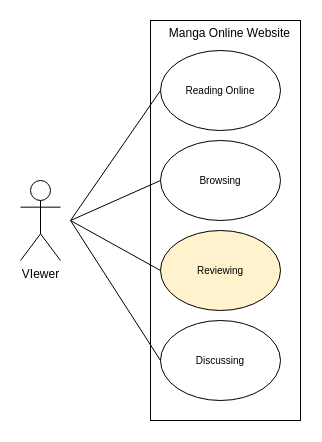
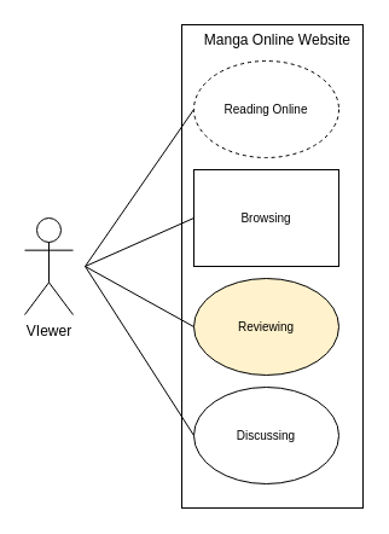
  <mxCell id="0" />
  <mxCell id="1" parent="0" />
  <mxCell id="2" value="Manga Online Website" style="rounded=0;whiteSpace=wrap;html=1;align=right;labelPosition=left;verticalLabelPosition=top;verticalAlign=bottom;horizontal=1;spacing=-20;spacingLeft=0;spacingRight=-120;" parent="1" vertex="1"><mxGeometry x="150" y="20" width="150" height="400" as="geometry" /></mxCell>
- <mxCell id="3" value="&lt;font size=&quot;1&quot;&gt;Reading Online&lt;/font&gt;" style="ellipse;whiteSpace=wrap;html=1;" parent="1" vertex="1"><mxGeometry x="160" y="50" width="120" height="80" as="geometry" /></mxCell>
- <mxCell id="4" value="&lt;font size=&quot;1&quot;&gt;Browsing&lt;/font&gt;" style="ellipse;whiteSpace=wrap;html=1;" parent="1" vertex="1"><mxGeometry x="160" y="140" width="120" height="80" as="geometry" /></mxCell>
+ <mxCell id="3" value="&lt;font size=&quot;1&quot;&gt;Reading Online&lt;/font&gt;" style="ellipse;whiteSpace=wrap;html=1;dashed=1;" parent="1" vertex="1"><mxGeometry x="160" y="50" width="120" height="80" as="geometry" /></mxCell>
+ <mxCell id="4" value="&lt;font size=&quot;1&quot;&gt;Browsing&lt;/font&gt;" style="whiteSpace=wrap;html=1;rounded=0;" parent="1" vertex="1"><mxGeometry x="160" y="140" width="120" height="80" as="geometry" /></mxCell>
  <mxCell id="5" value="&lt;font size=&quot;1&quot;&gt;Discussing&lt;/font&gt;" style="ellipse;whiteSpace=wrap;html=1;" parent="1" vertex="1"><mxGeometry x="160" y="320" width="120" height="80" as="geometry" /></mxCell>
  <mxCell id="6" value="&lt;font size=&quot;1&quot;&gt;Reviewing&lt;/font&gt;" style="ellipse;whiteSpace=wrap;html=1;fillColor=#fff2cc;" parent="1" vertex="1"><mxGeometry x="160" y="230" width="120" height="80" as="geometry" /></mxCell>
  <mxCell id="7" value="VIewer" style="shape=umlActor;verticalLabelPosition=bottom;verticalAlign=top;html=1;outlineConnect=0;" parent="1" vertex="1"><mxGeometry x="20" y="180" width="40" height="80" as="geometry" /></mxCell>
  <mxCell id="8" value="" style="endArrow=none;html=1;entryX=0;entryY=0.5;entryDx=0;entryDy=0;" parent="1" target="4" edge="1"><mxGeometry width="50" height="50" relative="1" as="geometry"><mxPoint x="70" y="220" as="sourcePoint" /><mxPoint x="190" y="160" as="targetPoint" /></mxGeometry></mxCell>
  <mxCell id="9" value="" style="endArrow=none;html=1;entryX=0;entryY=0.5;entryDx=0;entryDy=0;" parent="1" target="6" edge="1"><mxGeometry width="50" height="50" relative="1" as="geometry"><mxPoint x="70" y="220" as="sourcePoint" /><mxPoint x="190" y="160" as="targetPoint" /></mxGeometry></mxCell>
  <mxCell id="10" value="" style="endArrow=none;html=1;entryX=0;entryY=0.5;entryDx=0;entryDy=0;" parent="1" target="5" edge="1"><mxGeometry width="50" height="50" relative="1" as="geometry"><mxPoint x="70" y="220" as="sourcePoint" /><mxPoint x="190" y="270" as="targetPoint" /></mxGeometry></mxCell>
  <mxCell id="11" value="" style="endArrow=none;html=1;entryX=0;entryY=0.5;entryDx=0;entryDy=0;" parent="1" target="3" edge="1"><mxGeometry width="50" height="50" relative="1" as="geometry"><mxPoint x="70" y="220" as="sourcePoint" /><mxPoint x="190" y="100" as="targetPoint" /></mxGeometry></mxCell>
